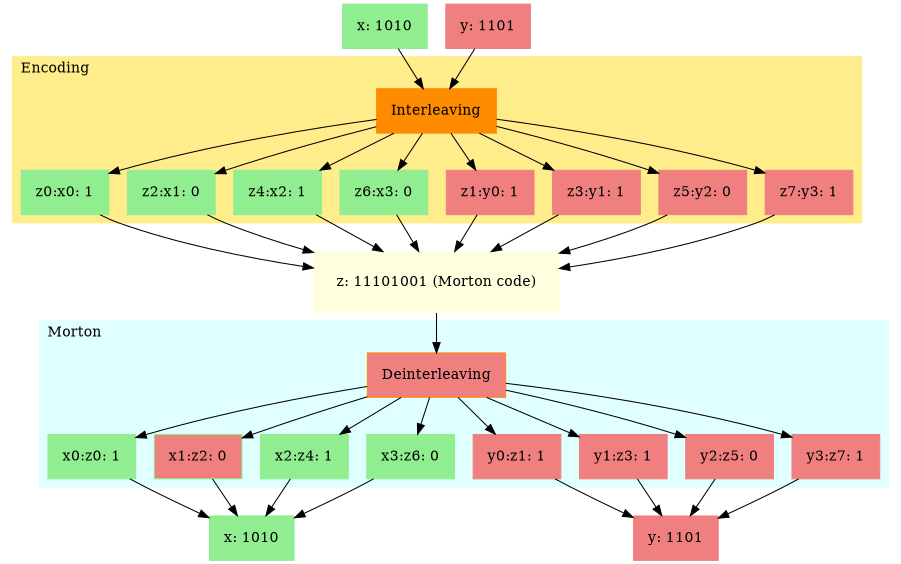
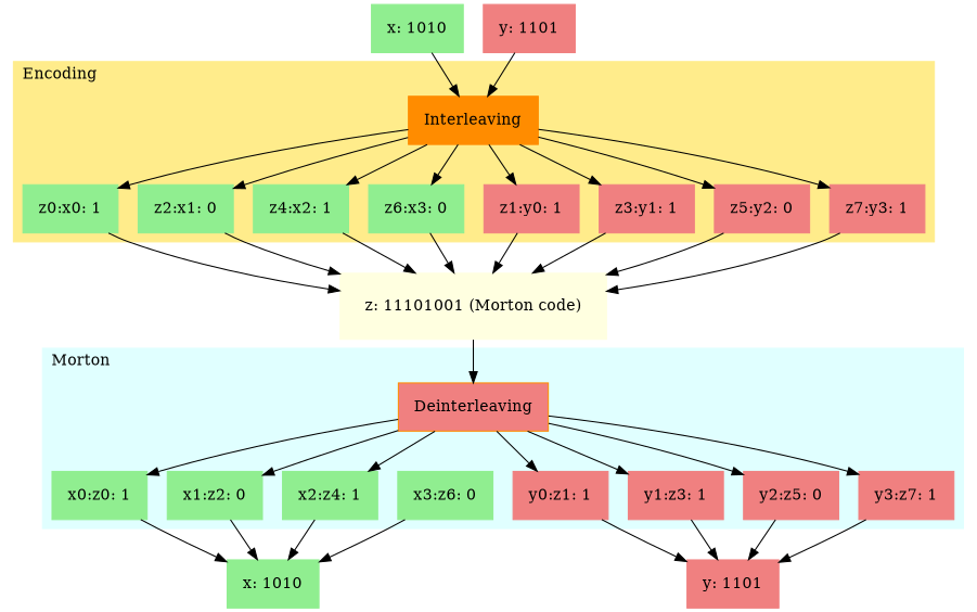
  digraph {
    node [color=lightgreen fontcolor=black margin=0.2 shape=rect style=filled]
    n1 [label="x: 1010"]
    n2 [color=lightcoral label="y: 1101"]
    n3 [label="x: 1010"]
    n4 [color=lightcoral label="y: 1101"]
    n5 [color=darkorange label=Interleaving]
    n6 [label="z0:x0: 1"]
    n7 [label="z2:x1: 0"]
    n8 [label="z4:x2: 1"]
    n9 [label="z6:x3: 0"]
    n10 [color=lightcoral label="z1:y0: 1"]
    n11 [color=lightcoral label="z3:y1: 1"]
    n12 [color=lightcoral label="z5:y2: 0"]
    n13 [color=lightcoral label="z7:y3: 1"]
    n14 [color=darkorange fillcolor=lightcoral label=Deinterleaving]
    n15 [label="x0:z0: 1"]
-   n16 [label="x1:z2: 0" fillcolor=lightcoral]
+   n16 [label="x1:z2: 0"]
    n17 [label="x2:z4: 1"]
    n18 [label="x3:z6: 0"]
    n19 [color=lightcoral label="y0:z1: 1"]
    n20 [color=lightcoral label="y1:z3: 1"]
    n21 [color=lightcoral label="y2:z5: 0"]
    n22 [color=lightcoral label="y3:z7: 1"]
    n23 [color=lightyellow label="z: 11101001 (Morton code)" margin=0.3]
    subgraph sub_1 {
      rank=same
      n1
      n2
    }
    subgraph sub_2 {
      rank=same
      n3
      n4
    }
    subgraph cluster_3 {
      color=lightgoldenrod1
      label=Encoding
      labeljust=l
      labelloc=t
      style=filled
      n5
      n6
      n7
      n8
      n9
      n10
      n11
      n12
      n13
    }
    subgraph cluster_4 {
      color=lightsteelblue1
      label=Input
      labeljust=l
      labelloc=t
      style=filled
    }
    subgraph cluster_5 {
      color=lightcyan1
      label=Morton
      labeljust=l
      labelloc=t
      style=filled
      n14
      n15
      n16
      n17
      n18
      n19
      n20
      n21
      n22
    }
    n1 -> n5
    n2 -> n5
    n5 -> n6
    n5 -> n7
    n5 -> n8
    n5 -> n9
    n5 -> n10
    n5 -> n11
    n5 -> n12
    n5 -> n13
    n6 -> n23
    n7 -> n23
    n8 -> n23
    n9 -> n23
    n10 -> n23
    n11 -> n23
    n12 -> n23
    n13 -> n23
    n14 -> n15
    n14 -> n16
    n14 -> n17
-   n14 -> n18
    n14 -> n19
    n14 -> n20
    n14 -> n21
    n14 -> n22
    n15 -> n3
    n16 -> n3
    n17 -> n3
    n18 -> n3
    n19 -> n4
    n20 -> n4
    n21 -> n4
    n22 -> n4
    n23 -> n14
  }
